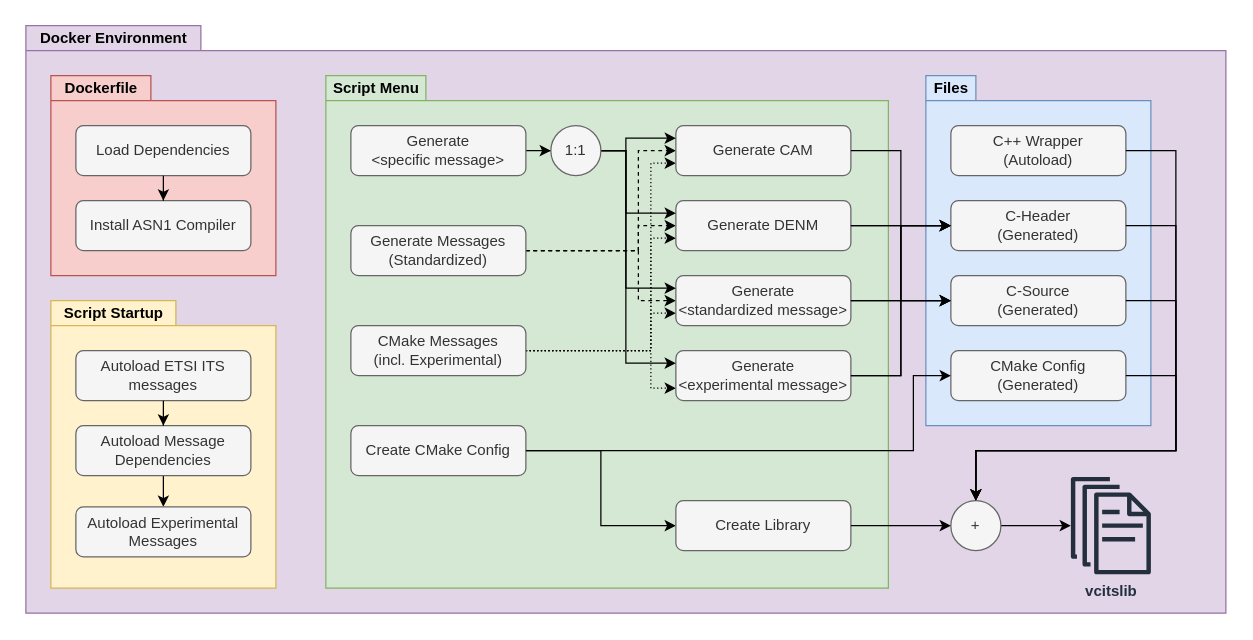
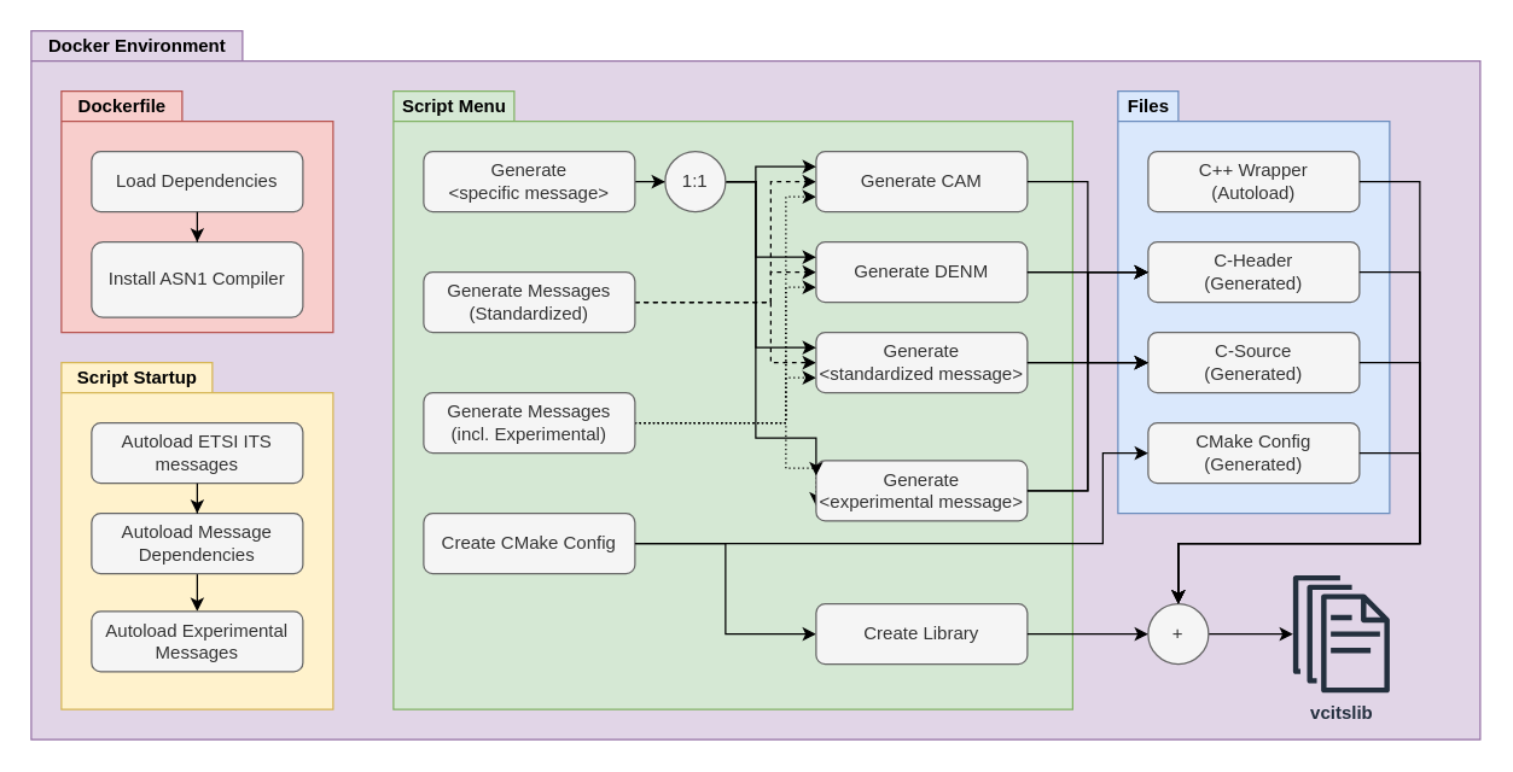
  <mxCell id="0" />
  <mxCell id="1" parent="0" />
  <mxCell id="2" value="Docker Environment" style="shape=folder;fontStyle=1;tabWidth=140;tabHeight=20;tabPosition=left;html=1;boundedLbl=1;labelInHeader=1;container=1;collapsible=0;recursiveResize=0;fillColor=#e1d5e7;strokeColor=#9673a6;" vertex="1" parent="1"><mxGeometry x="20" y="20" width="960" height="470" as="geometry" /></mxCell>
  <mxCell id="3" value="Dockerfile" style="shape=folder;fontStyle=1;tabWidth=80;tabHeight=20;tabPosition=left;html=1;boundedLbl=1;labelInHeader=1;container=1;collapsible=0;recursiveResize=0;fontSize=12;fillColor=#f8cecc;strokeColor=#b85450;" vertex="1" parent="2"><mxGeometry x="20" y="40" width="180" height="160" as="geometry" /></mxCell>
  <mxCell id="4" value="&lt;font style=&quot;font-size: 12px;&quot;&gt;Load Dependencies&lt;/font&gt;" style="rounded=1;whiteSpace=wrap;html=1;fontSize=10;fillColor=#f5f5f5;fontColor=#333333;strokeColor=#666666;" vertex="1" parent="3"><mxGeometry x="20" y="40" width="140" height="40" as="geometry" /></mxCell>
- <mxCell id="5" value="&lt;font style=&quot;font-size: 12px;&quot;&gt;Install ASN1 Compiler&lt;/font&gt;" style="rounded=1;whiteSpace=wrap;html=1;fontSize=10;fillColor=#f5f5f5;fontColor=#333333;strokeColor=#666666;" vertex="1" parent="3"><mxGeometry x="20" y="100" width="140" height="40" as="geometry" /></mxCell>
+ <mxCell id="5" value="&lt;font style=&quot;font-size: 12px;&quot;&gt;Install ASN1 Compiler&lt;/font&gt;" style="rounded=1;whiteSpace=wrap;html=1;fontSize=10;fillColor=#f5f5f5;fontColor=#333333;strokeColor=#666666;" vertex="1" parent="3"><mxGeometry x="20" y="100" width="140" height="50" as="geometry" /></mxCell>
  <mxCell id="6" style="edgeStyle=orthogonalEdgeStyle;rounded=0;orthogonalLoop=1;jettySize=auto;html=1;fontSize=12;" edge="1" parent="3" source="4" target="5"><mxGeometry relative="1" as="geometry" /></mxCell>
  <mxCell id="7" value="Script Startup" style="shape=folder;fontStyle=1;tabWidth=100;tabHeight=20;tabPosition=left;html=1;boundedLbl=1;labelInHeader=1;container=1;collapsible=0;recursiveResize=0;fontSize=12;fillColor=#fff2cc;strokeColor=#d6b656;" vertex="1" parent="2"><mxGeometry x="20" y="220" width="180" height="230" as="geometry" /></mxCell>
  <mxCell id="8" value="&lt;font style=&quot;font-size: 12px;&quot;&gt;Autoload ETSI ITS messages&lt;/font&gt;" style="rounded=1;whiteSpace=wrap;html=1;fontSize=10;fillColor=#f5f5f5;fontColor=#333333;strokeColor=#666666;" vertex="1" parent="7"><mxGeometry x="20" y="40" width="140" height="40" as="geometry" /></mxCell>
  <mxCell id="9" style="edgeStyle=orthogonalEdgeStyle;rounded=0;orthogonalLoop=1;jettySize=auto;html=1;entryX=0.5;entryY=0;entryDx=0;entryDy=0;fontSize=12;" edge="1" parent="7" source="10" target="12"><mxGeometry relative="1" as="geometry" /></mxCell>
  <mxCell id="10" value="&lt;font style=&quot;font-size: 12px;&quot;&gt;Autoload Message Dependencies&lt;/font&gt;" style="rounded=1;whiteSpace=wrap;html=1;fontSize=10;fillColor=#f5f5f5;fontColor=#333333;strokeColor=#666666;" vertex="1" parent="7"><mxGeometry x="20" y="100" width="140" height="40" as="geometry" /></mxCell>
  <mxCell id="11" style="edgeStyle=orthogonalEdgeStyle;rounded=0;orthogonalLoop=1;jettySize=auto;html=1;fontSize=12;" edge="1" parent="7" source="8" target="10"><mxGeometry relative="1" as="geometry" /></mxCell>
  <mxCell id="12" value="&lt;font style=&quot;font-size: 12px;&quot;&gt;Autoload Experimental Messages&lt;/font&gt;" style="rounded=1;whiteSpace=wrap;html=1;fontSize=10;fillColor=#f5f5f5;fontColor=#333333;strokeColor=#666666;" vertex="1" parent="7"><mxGeometry x="20" y="165" width="140" height="40" as="geometry" /></mxCell>
  <mxCell id="13" value="Script Menu" style="shape=folder;fontStyle=1;tabWidth=80;tabHeight=20;tabPosition=left;html=1;boundedLbl=1;labelInHeader=1;container=1;collapsible=0;recursiveResize=0;fontSize=12;fillColor=#d5e8d4;strokeColor=#82b366;" vertex="1" parent="2"><mxGeometry x="240" y="40" width="450" height="410" as="geometry" /></mxCell>
  <mxCell id="14" style="edgeStyle=orthogonalEdgeStyle;rounded=0;orthogonalLoop=1;jettySize=auto;html=1;entryX=0;entryY=0.5;entryDx=0;entryDy=0;fontSize=12;" edge="1" parent="13" source="15" target="35"><mxGeometry relative="1" as="geometry" /></mxCell>
  <mxCell id="15" value="&lt;font style=&quot;font-size: 12px;&quot;&gt;Generate&lt;br&gt;&amp;lt;specific message&amp;gt;&lt;/font&gt;" style="rounded=1;whiteSpace=wrap;html=1;fontSize=10;fillColor=#f5f5f5;fontColor=#333333;strokeColor=#666666;" vertex="1" parent="13"><mxGeometry x="20" y="40" width="140" height="40" as="geometry" /></mxCell>
  <mxCell id="16" style="edgeStyle=orthogonalEdgeStyle;rounded=0;orthogonalLoop=1;jettySize=auto;html=1;entryX=0;entryY=0.5;entryDx=0;entryDy=0;fontSize=12;dashed=1;" edge="1" parent="13" source="19" target="27"><mxGeometry relative="1" as="geometry"><Array as="points"><mxPoint x="250" y="140" /><mxPoint x="250" y="60" /></Array></mxGeometry></mxCell>
  <mxCell id="17" style="edgeStyle=orthogonalEdgeStyle;rounded=0;orthogonalLoop=1;jettySize=auto;html=1;entryX=0;entryY=0.5;entryDx=0;entryDy=0;fontSize=12;dashed=1;" edge="1" parent="13" source="19" target="28"><mxGeometry relative="1" as="geometry"><Array as="points"><mxPoint x="250" y="140" /><mxPoint x="250" y="120" /></Array></mxGeometry></mxCell>
  <mxCell id="18" style="edgeStyle=orthogonalEdgeStyle;rounded=0;orthogonalLoop=1;jettySize=auto;html=1;entryX=0;entryY=0.5;entryDx=0;entryDy=0;fontSize=12;dashed=1;" edge="1" parent="13" source="19" target="29"><mxGeometry relative="1" as="geometry"><Array as="points"><mxPoint x="250" y="140" /><mxPoint x="250" y="180" /></Array></mxGeometry></mxCell>
  <mxCell id="19" value="&lt;span style=&quot;font-size: 12px;&quot;&gt;Generate Messages (Standardized)&lt;br&gt;&lt;/span&gt;" style="rounded=1;whiteSpace=wrap;html=1;fontSize=10;fillColor=#f5f5f5;fontColor=#333333;strokeColor=#666666;" vertex="1" parent="13"><mxGeometry x="20" y="120" width="140" height="40" as="geometry" /></mxCell>
  <mxCell id="20" style="edgeStyle=orthogonalEdgeStyle;rounded=0;orthogonalLoop=1;jettySize=auto;html=1;entryX=0;entryY=0.75;entryDx=0;entryDy=0;dashed=1;fontSize=12;dashPattern=1 2;" edge="1" parent="13" source="24" target="27"><mxGeometry relative="1" as="geometry"><Array as="points"><mxPoint x="260" y="220" /><mxPoint x="260" y="70" /></Array></mxGeometry></mxCell>
  <mxCell id="21" style="edgeStyle=orthogonalEdgeStyle;rounded=0;orthogonalLoop=1;jettySize=auto;html=1;entryX=0;entryY=0.75;entryDx=0;entryDy=0;dashed=1;dashPattern=1 2;fontSize=12;" edge="1" parent="13" source="24" target="28"><mxGeometry relative="1" as="geometry"><Array as="points"><mxPoint x="260" y="220" /><mxPoint x="260" y="130" /></Array></mxGeometry></mxCell>
  <mxCell id="22" style="edgeStyle=orthogonalEdgeStyle;rounded=0;orthogonalLoop=1;jettySize=auto;html=1;entryX=0;entryY=0.75;entryDx=0;entryDy=0;dashed=1;dashPattern=1 2;fontSize=12;" edge="1" parent="13" source="24" target="29"><mxGeometry relative="1" as="geometry"><Array as="points"><mxPoint x="260" y="220" /><mxPoint x="260" y="190" /></Array></mxGeometry></mxCell>
  <mxCell id="23" style="edgeStyle=orthogonalEdgeStyle;rounded=0;orthogonalLoop=1;jettySize=auto;html=1;entryX=0;entryY=0.75;entryDx=0;entryDy=0;dashed=1;dashPattern=1 2;fontSize=12;" edge="1" parent="13" source="24" target="30"><mxGeometry relative="1" as="geometry"><Array as="points"><mxPoint x="260" y="220" /><mxPoint x="260" y="250" /></Array></mxGeometry></mxCell>
- <mxCell id="24" value="&lt;span style=&quot;font-size: 12px;&quot;&gt;CMake Messages&lt;br&gt;(incl. Experimental)&lt;br&gt;&lt;/span&gt;" style="rounded=1;whiteSpace=wrap;html=1;fontSize=10;fillColor=#f5f5f5;fontColor=#333333;strokeColor=#666666;" vertex="1" parent="13"><mxGeometry x="20" y="200" width="140" height="40" as="geometry" /></mxCell>
+ <mxCell id="24" value="&lt;span style=&quot;font-size: 12px;&quot;&gt;Generate Messages&lt;br&gt;(incl. Experimental)&lt;br&gt;&lt;/span&gt;" style="rounded=1;whiteSpace=wrap;html=1;fontSize=10;fillColor=#f5f5f5;fontColor=#333333;strokeColor=#666666;" vertex="1" parent="13"><mxGeometry x="20" y="200" width="140" height="40" as="geometry" /></mxCell>
  <mxCell id="25" style="edgeStyle=orthogonalEdgeStyle;rounded=0;orthogonalLoop=1;jettySize=auto;html=1;entryX=0;entryY=0.5;entryDx=0;entryDy=0;fontSize=12;" edge="1" parent="13" source="26" target="36"><mxGeometry relative="1" as="geometry" /></mxCell>
  <mxCell id="26" value="&lt;span style=&quot;font-size: 12px;&quot;&gt;Create CMake Config&lt;br&gt;&lt;/span&gt;" style="rounded=1;whiteSpace=wrap;html=1;fontSize=10;fillColor=#f5f5f5;fontColor=#333333;strokeColor=#666666;" vertex="1" parent="13"><mxGeometry x="20" y="280" width="140" height="40" as="geometry" /></mxCell>
  <mxCell id="27" value="&lt;span style=&quot;font-size: 12px;&quot;&gt;Generate CAM&lt;/span&gt;" style="rounded=1;whiteSpace=wrap;html=1;fontSize=10;fillColor=#f5f5f5;fontColor=#333333;strokeColor=#666666;" vertex="1" parent="13"><mxGeometry x="280" y="40" width="140" height="40" as="geometry" /></mxCell>
  <mxCell id="28" value="&lt;span style=&quot;font-size: 12px;&quot;&gt;Generate DENM&lt;/span&gt;" style="rounded=1;whiteSpace=wrap;html=1;fontSize=10;fillColor=#f5f5f5;fontColor=#333333;strokeColor=#666666;" vertex="1" parent="13"><mxGeometry x="280" y="100" width="140" height="40" as="geometry" /></mxCell>
  <mxCell id="29" value="&lt;span style=&quot;font-size: 12px;&quot;&gt;Generate&lt;br&gt;&amp;lt;standardized message&amp;gt;&lt;/span&gt;" style="rounded=1;whiteSpace=wrap;html=1;fontSize=10;fillColor=#f5f5f5;fontColor=#333333;strokeColor=#666666;" vertex="1" parent="13"><mxGeometry x="280" y="160" width="140" height="40" as="geometry" /></mxCell>
- <mxCell id="30" value="&lt;span style=&quot;font-size: 12px;&quot;&gt;Generate&lt;br&gt;&amp;lt;experimental message&amp;gt;&lt;/span&gt;" style="rounded=1;whiteSpace=wrap;html=1;fontSize=10;fillColor=#f5f5f5;fontColor=#333333;strokeColor=#666666;" vertex="1" parent="13"><mxGeometry x="280" y="220" width="140" height="40" as="geometry" /></mxCell>
+ <mxCell id="30" value="&lt;span style=&quot;font-size: 12px;&quot;&gt;Generate&lt;br&gt;&amp;lt;experimental message&amp;gt;&lt;/span&gt;" style="rounded=1;whiteSpace=wrap;html=1;fontSize=10;fillColor=#f5f5f5;fontColor=#333333;strokeColor=#666666;" vertex="1" parent="13"><mxGeometry x="280" y="245" width="140" height="40" as="geometry" /></mxCell>
  <mxCell id="31" style="edgeStyle=orthogonalEdgeStyle;rounded=0;orthogonalLoop=1;jettySize=auto;html=1;entryX=0;entryY=0.25;entryDx=0;entryDy=0;fontSize=12;" edge="1" parent="13" source="35" target="27"><mxGeometry relative="1" as="geometry"><Array as="points"><mxPoint x="240" y="60" /><mxPoint x="240" y="50" /></Array></mxGeometry></mxCell>
  <mxCell id="32" style="edgeStyle=orthogonalEdgeStyle;rounded=0;orthogonalLoop=1;jettySize=auto;html=1;entryX=0;entryY=0.25;entryDx=0;entryDy=0;fontSize=12;" edge="1" parent="13" source="35" target="28"><mxGeometry relative="1" as="geometry"><Array as="points"><mxPoint x="240" y="60" /><mxPoint x="240" y="110" /></Array></mxGeometry></mxCell>
  <mxCell id="33" style="edgeStyle=orthogonalEdgeStyle;rounded=0;orthogonalLoop=1;jettySize=auto;html=1;entryX=0;entryY=0.25;entryDx=0;entryDy=0;fontSize=12;" edge="1" parent="13" source="35" target="29"><mxGeometry relative="1" as="geometry"><Array as="points"><mxPoint x="240" y="60" /><mxPoint x="240" y="170" /></Array></mxGeometry></mxCell>
  <mxCell id="34" style="edgeStyle=orthogonalEdgeStyle;rounded=0;orthogonalLoop=1;jettySize=auto;html=1;entryX=0;entryY=0.25;entryDx=0;entryDy=0;fontSize=12;" edge="1" parent="13" source="35" target="30"><mxGeometry relative="1" as="geometry"><Array as="points"><mxPoint x="240" y="60" /><mxPoint x="240" y="230" /></Array></mxGeometry></mxCell>
  <mxCell id="35" value="1:1" style="ellipse;whiteSpace=wrap;html=1;aspect=fixed;fontSize=12;fillColor=#f5f5f5;fontColor=#333333;strokeColor=#666666;" vertex="1" parent="13"><mxGeometry x="180" y="40" width="40" height="40" as="geometry" /></mxCell>
  <mxCell id="36" value="&lt;span style=&quot;font-size: 12px;&quot;&gt;Create Library&lt;br&gt;&lt;/span&gt;" style="rounded=1;whiteSpace=wrap;html=1;fontSize=10;fillColor=#f5f5f5;fontColor=#333333;strokeColor=#666666;" vertex="1" parent="13"><mxGeometry x="280" y="340" width="140" height="40" as="geometry" /></mxCell>
  <mxCell id="37" value="Files" style="shape=folder;fontStyle=1;tabWidth=40;tabHeight=20;tabPosition=left;html=1;boundedLbl=1;labelInHeader=1;container=1;collapsible=0;recursiveResize=0;fontSize=12;fillColor=#dae8fc;strokeColor=#6c8ebf;" vertex="1" parent="2"><mxGeometry x="720" y="40" width="180" height="280" as="geometry" /></mxCell>
  <mxCell id="38" value="&lt;span style=&quot;font-size: 12px;&quot;&gt;C-Header&lt;br&gt;(Generated)&lt;br&gt;&lt;/span&gt;" style="rounded=1;whiteSpace=wrap;html=1;fontSize=10;fillColor=#f5f5f5;fontColor=#333333;strokeColor=#666666;" vertex="1" parent="37"><mxGeometry x="20" y="100" width="140" height="40" as="geometry" /></mxCell>
  <mxCell id="39" value="&lt;span style=&quot;font-size: 12px;&quot;&gt;C-Source&lt;br&gt;(Generated)&lt;br&gt;&lt;/span&gt;" style="rounded=1;whiteSpace=wrap;html=1;fontSize=10;fillColor=#f5f5f5;fontColor=#333333;strokeColor=#666666;" vertex="1" parent="37"><mxGeometry x="20" y="160" width="140" height="40" as="geometry" /></mxCell>
  <mxCell id="40" value="&lt;span style=&quot;font-size: 12px;&quot;&gt;C++ Wrapper&lt;br&gt;(Autoload)&lt;br&gt;&lt;/span&gt;" style="rounded=1;whiteSpace=wrap;html=1;fontSize=10;fillColor=#f5f5f5;fontColor=#333333;strokeColor=#666666;" vertex="1" parent="37"><mxGeometry x="20" y="40" width="140" height="40" as="geometry" /></mxCell>
  <mxCell id="41" value="&lt;span style=&quot;font-size: 12px;&quot;&gt;CMake Config&lt;br&gt;(Generated)&lt;br&gt;&lt;/span&gt;" style="rounded=1;whiteSpace=wrap;html=1;fontSize=10;fillColor=#f5f5f5;fontColor=#333333;strokeColor=#666666;" vertex="1" parent="37"><mxGeometry x="20" y="220" width="140" height="40" as="geometry" /></mxCell>
  <mxCell id="42" style="edgeStyle=orthogonalEdgeStyle;rounded=0;orthogonalLoop=1;jettySize=auto;html=1;entryX=0;entryY=0.5;entryDx=0;entryDy=0;fontSize=12;" edge="1" parent="2" source="27" target="38"><mxGeometry relative="1" as="geometry" /></mxCell>
  <mxCell id="43" style="edgeStyle=orthogonalEdgeStyle;rounded=0;orthogonalLoop=1;jettySize=auto;html=1;entryX=0;entryY=0.5;entryDx=0;entryDy=0;fontSize=12;" edge="1" parent="2" source="28" target="38"><mxGeometry relative="1" as="geometry" /></mxCell>
  <mxCell id="44" style="edgeStyle=orthogonalEdgeStyle;rounded=0;orthogonalLoop=1;jettySize=auto;html=1;entryX=0;entryY=0.5;entryDx=0;entryDy=0;fontSize=12;" edge="1" parent="2" source="29" target="38"><mxGeometry relative="1" as="geometry" /></mxCell>
  <mxCell id="45" style="edgeStyle=orthogonalEdgeStyle;rounded=0;orthogonalLoop=1;jettySize=auto;html=1;entryX=0;entryY=0.5;entryDx=0;entryDy=0;fontSize=12;" edge="1" parent="2" source="30" target="38"><mxGeometry relative="1" as="geometry" /></mxCell>
  <mxCell id="46" style="edgeStyle=orthogonalEdgeStyle;rounded=0;orthogonalLoop=1;jettySize=auto;html=1;entryX=0;entryY=0.5;entryDx=0;entryDy=0;fontSize=12;" edge="1" parent="2" source="28" target="39"><mxGeometry relative="1" as="geometry" /></mxCell>
  <mxCell id="47" style="edgeStyle=orthogonalEdgeStyle;rounded=0;orthogonalLoop=1;jettySize=auto;html=1;entryX=0;entryY=0.5;entryDx=0;entryDy=0;fontSize=12;" edge="1" parent="2" source="29" target="39"><mxGeometry relative="1" as="geometry" /></mxCell>
  <mxCell id="48" style="edgeStyle=orthogonalEdgeStyle;rounded=0;orthogonalLoop=1;jettySize=auto;html=1;entryX=0;entryY=0.5;entryDx=0;entryDy=0;fontSize=12;" edge="1" parent="2" source="30" target="39"><mxGeometry relative="1" as="geometry" /></mxCell>
  <mxCell id="49" style="edgeStyle=orthogonalEdgeStyle;rounded=0;orthogonalLoop=1;jettySize=auto;html=1;entryX=0;entryY=0.5;entryDx=0;entryDy=0;fontSize=12;" edge="1" parent="2" source="26" target="41"><mxGeometry relative="1" as="geometry"><Array as="points"><mxPoint x="710" y="340" /><mxPoint x="710" y="280" /></Array></mxGeometry></mxCell>
  <mxCell id="50" style="edgeStyle=orthogonalEdgeStyle;rounded=0;orthogonalLoop=1;jettySize=auto;html=1;fontSize=12;" edge="1" parent="2" source="51" target="52"><mxGeometry relative="1" as="geometry" /></mxCell>
  <mxCell id="51" value="+" style="ellipse;whiteSpace=wrap;html=1;aspect=fixed;fontSize=12;fillColor=#f5f5f5;fontColor=#333333;strokeColor=#666666;" vertex="1" parent="2"><mxGeometry x="740" y="380" width="40" height="40" as="geometry" /></mxCell>
  <mxCell id="52" value="&lt;b&gt;vcitslib&lt;/b&gt;" style="sketch=0;outlineConnect=0;fontColor=#232F3E;gradientColor=none;fillColor=#232F3D;strokeColor=none;dashed=0;verticalLabelPosition=bottom;verticalAlign=top;align=center;html=1;fontSize=12;fontStyle=0;aspect=fixed;pointerEvents=1;shape=mxgraph.aws4.documents;" vertex="1" parent="2"><mxGeometry x="836" y="361" width="64" height="78" as="geometry" /></mxCell>
  <mxCell id="53" style="edgeStyle=orthogonalEdgeStyle;rounded=0;orthogonalLoop=1;jettySize=auto;html=1;fontSize=12;" edge="1" parent="2" source="40" target="51"><mxGeometry relative="1" as="geometry"><Array as="points"><mxPoint x="920" y="100" /><mxPoint x="920" y="340" /><mxPoint x="760" y="340" /></Array></mxGeometry></mxCell>
  <mxCell id="54" style="edgeStyle=orthogonalEdgeStyle;rounded=0;orthogonalLoop=1;jettySize=auto;html=1;fontSize=12;" edge="1" parent="2" source="38" target="51"><mxGeometry relative="1" as="geometry"><Array as="points"><mxPoint x="920" y="160" /><mxPoint x="920" y="340" /><mxPoint x="760" y="340" /></Array></mxGeometry></mxCell>
  <mxCell id="55" style="edgeStyle=orthogonalEdgeStyle;rounded=0;orthogonalLoop=1;jettySize=auto;html=1;fontSize=12;" edge="1" parent="2" source="39" target="51"><mxGeometry relative="1" as="geometry"><Array as="points"><mxPoint x="920" y="220" /><mxPoint x="920" y="340" /><mxPoint x="760" y="340" /></Array></mxGeometry></mxCell>
  <mxCell id="56" style="edgeStyle=orthogonalEdgeStyle;rounded=0;orthogonalLoop=1;jettySize=auto;html=1;entryX=0.5;entryY=0;entryDx=0;entryDy=0;fontSize=12;" edge="1" parent="2" source="41" target="51"><mxGeometry relative="1" as="geometry"><Array as="points"><mxPoint x="920" y="280" /><mxPoint x="920" y="340" /><mxPoint x="760" y="340" /></Array></mxGeometry></mxCell>
  <mxCell id="57" style="edgeStyle=orthogonalEdgeStyle;rounded=0;orthogonalLoop=1;jettySize=auto;html=1;entryX=0;entryY=0.5;entryDx=0;entryDy=0;fontSize=12;" edge="1" parent="2" source="36" target="51"><mxGeometry relative="1" as="geometry" /></mxCell>
